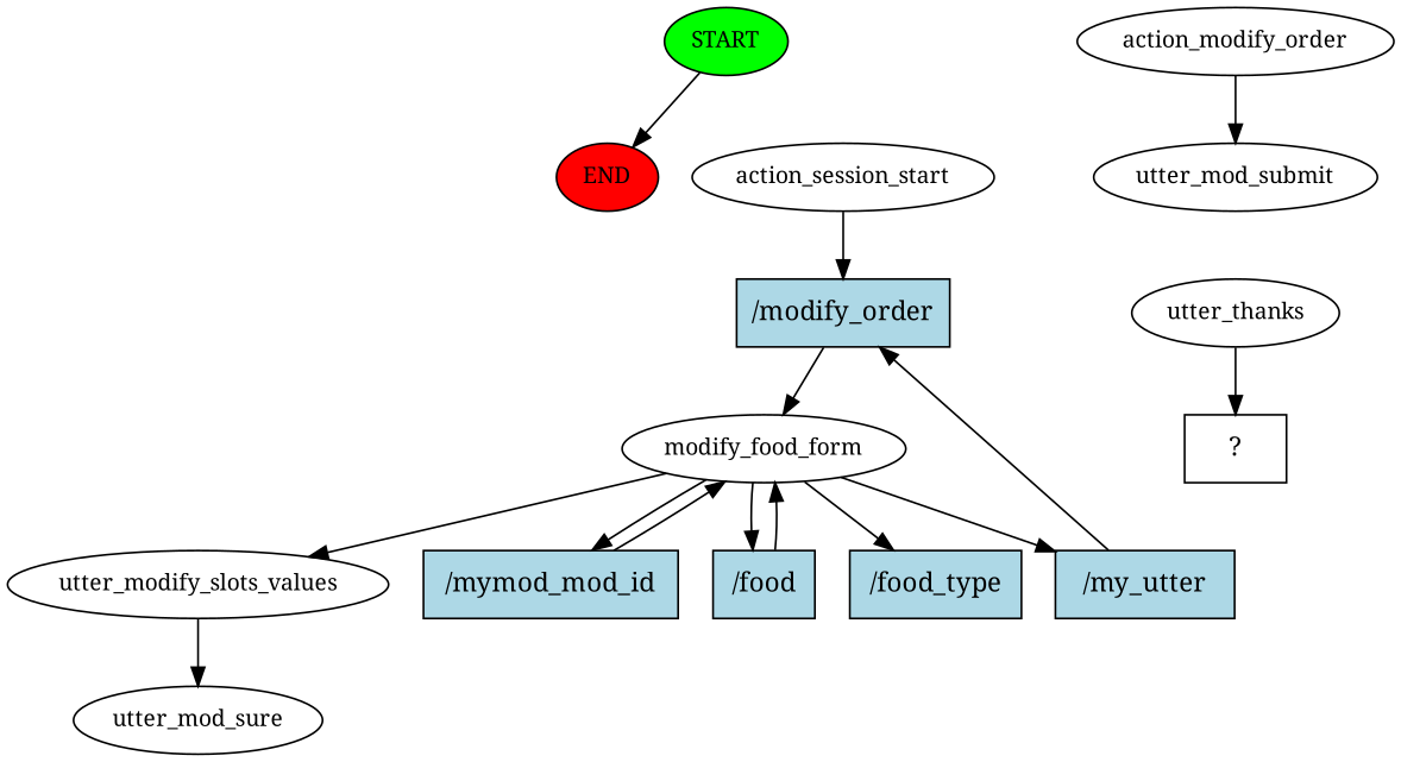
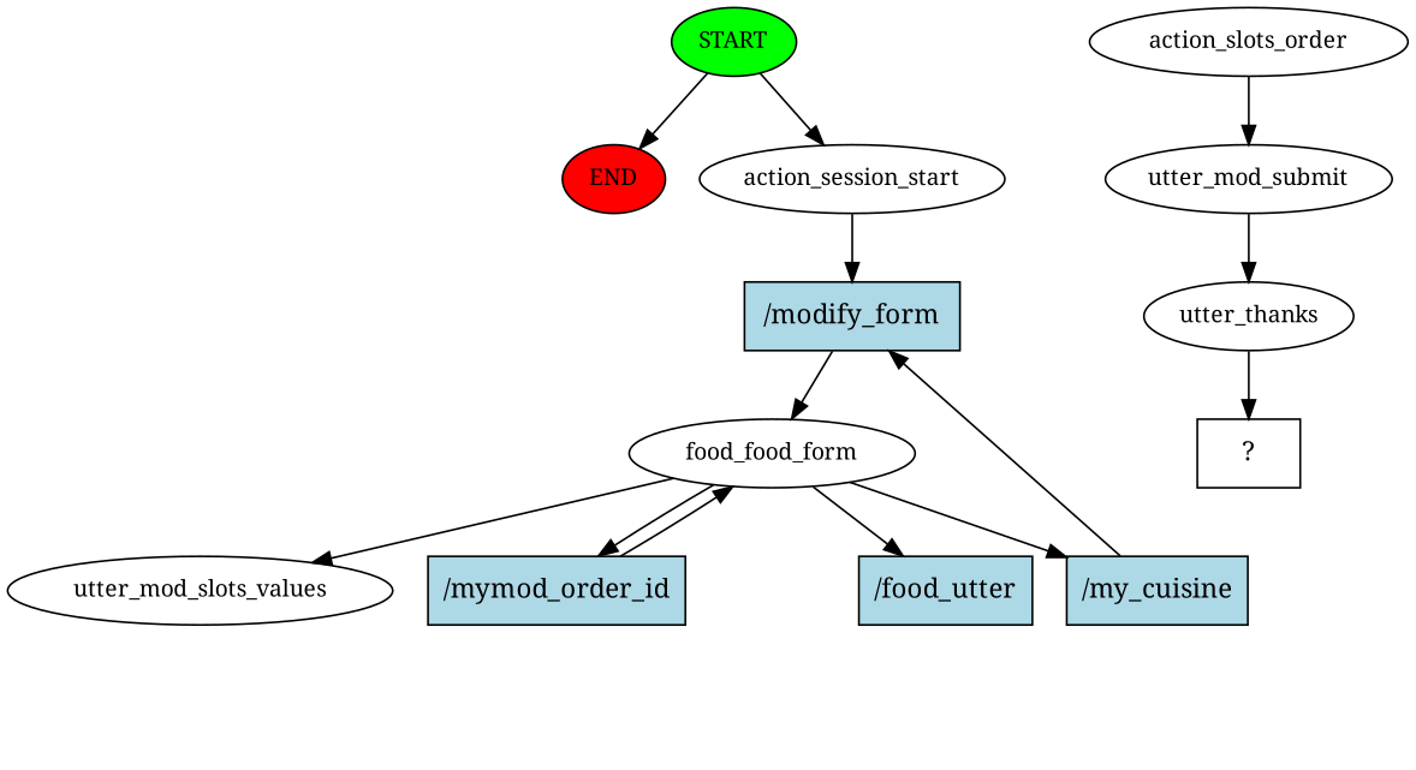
  digraph {
    fontname="Noto Serif"
    node [fontname="Noto Serif" fontsize=12]
    edge [fontname="Noto Serif"]
    n1 [fillcolor=green label=START style=filled]
    n2 [fillcolor=red label=END style=filled]
    n3 [label=action_session_start]
-   n4 [fillcolor=lightblue label="/modify_order" shape=rect style=filled fontsize=""]
-   n5 [label=modify_food_form]
-   n6 [label=utter_modify_slots_values]
-   n7 [fillcolor=lightblue label="/mymod_mod_id" shape=rect style=filled fontsize=""]
-   n8 [fillcolor=lightblue label="/food" shape=rect style=filled fontsize=""]
-   n9 [fillcolor=lightblue label="/food_type" shape=rect style=filled fontsize=""]
-   n10 [fillcolor=lightblue label="/my_utter" shape=rect style=filled fontsize=""]
-   n11 [label=utter_mod_sure]
-   n12 [label=action_modify_order]
+   n4 [fillcolor=lightblue label="/modify_form" shape=rect style=filled fontsize=""]
+   n5 [label=food_food_form]
+   n6 [label=utter_mod_slots_values]
+   n7 [fillcolor=lightblue label="/mymod_order_id" shape=rect style=filled fontsize=""]
+   n9 [fillcolor=lightblue label="/food_utter" shape=rect style=filled fontsize=""]
+   n10 [fillcolor=lightblue label="/my_cuisine" shape=rect style=filled fontsize=""]
+   n12 [label=action_slots_order]
    n13 [label=utter_mod_submit]
    n14 [label=utter_thanks]
    n15 [label="  ?  " shape=rect fontsize=""]
    n1 -> n2
+   n1 -> n3
    n3 -> n4
    n4 -> n5
    n5 -> n6
    n5 -> n7
-   n5 -> n8
    n5 -> n9
    n5 -> n10
-   n6 -> n11
    n7 -> n5
-   n8 -> n5
    n10 -> n4
    n12 -> n13
+   n13 -> n14
    n14 -> n15
  }
